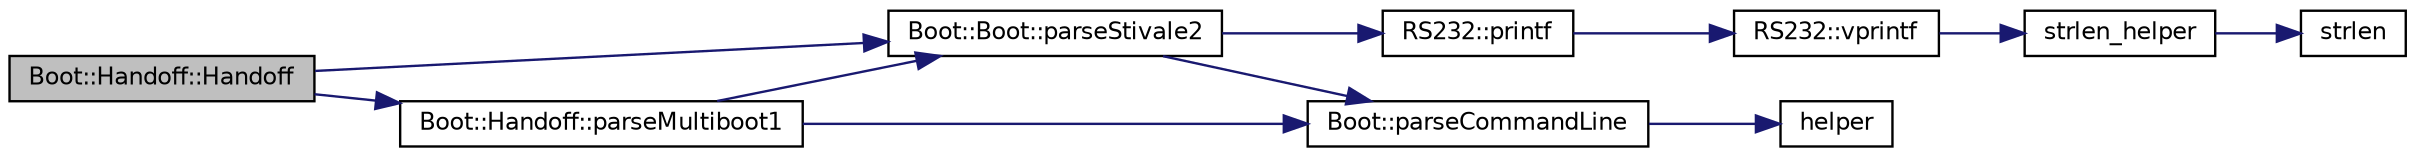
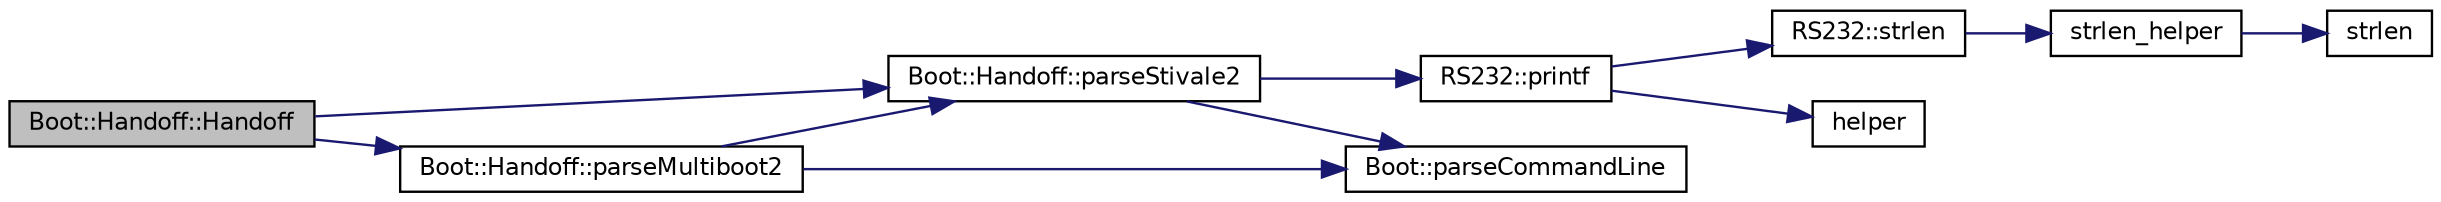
  digraph {
    rankdir=LR
    node [color=black fillcolor=white fontname=Helvetica fontsize=10 shape=record style=filled]
    edge [color=midnightblue fontname=Helvetica fontsize=10 labelfontname=Helvetica labelfontsize=10 style=solid]
    n1 [fillcolor=grey75 fontcolor=black height=0.2 label="Boot::Handoff::Handoff" width=0.4]
-   n2 [height=0.2 label="Boot::Handoff::parseMultiboot1" width=0.4]
-   n3 [height=0.2 label="Boot::Boot::parseStivale2" width=0.4]
+   n2 [height=0.2 label="Boot::Handoff::parseMultiboot2" width=0.4]
+   n3 [height=0.2 label="Boot::Handoff::parseStivale2" width=0.4]
    n4 [height=0.2 label="Boot::parseCommandLine" width=0.4]
    n5 [height=0.2 label="RS232::printf" width=0.4]
-   n6 [height=0.2 label="RS232::vprintf" width=0.4]
+   n6 [height=0.2 label="RS232::strlen" width=0.4]
    n7 [height=0.2 label=helper width=0.4]
    n8 [height=0.2 label=strlen_helper width=0.4]
    n9 [height=0.2 label=strlen width=0.4]
    n1 -> n2
    n1 -> n3
    n2 -> n3
    n2 -> n4
    n3 -> n4
    n3 -> n5
-   n4 -> n7
+   n5 -> n7
    n5 -> n6
    n6 -> n8
    n8 -> n9
  }
